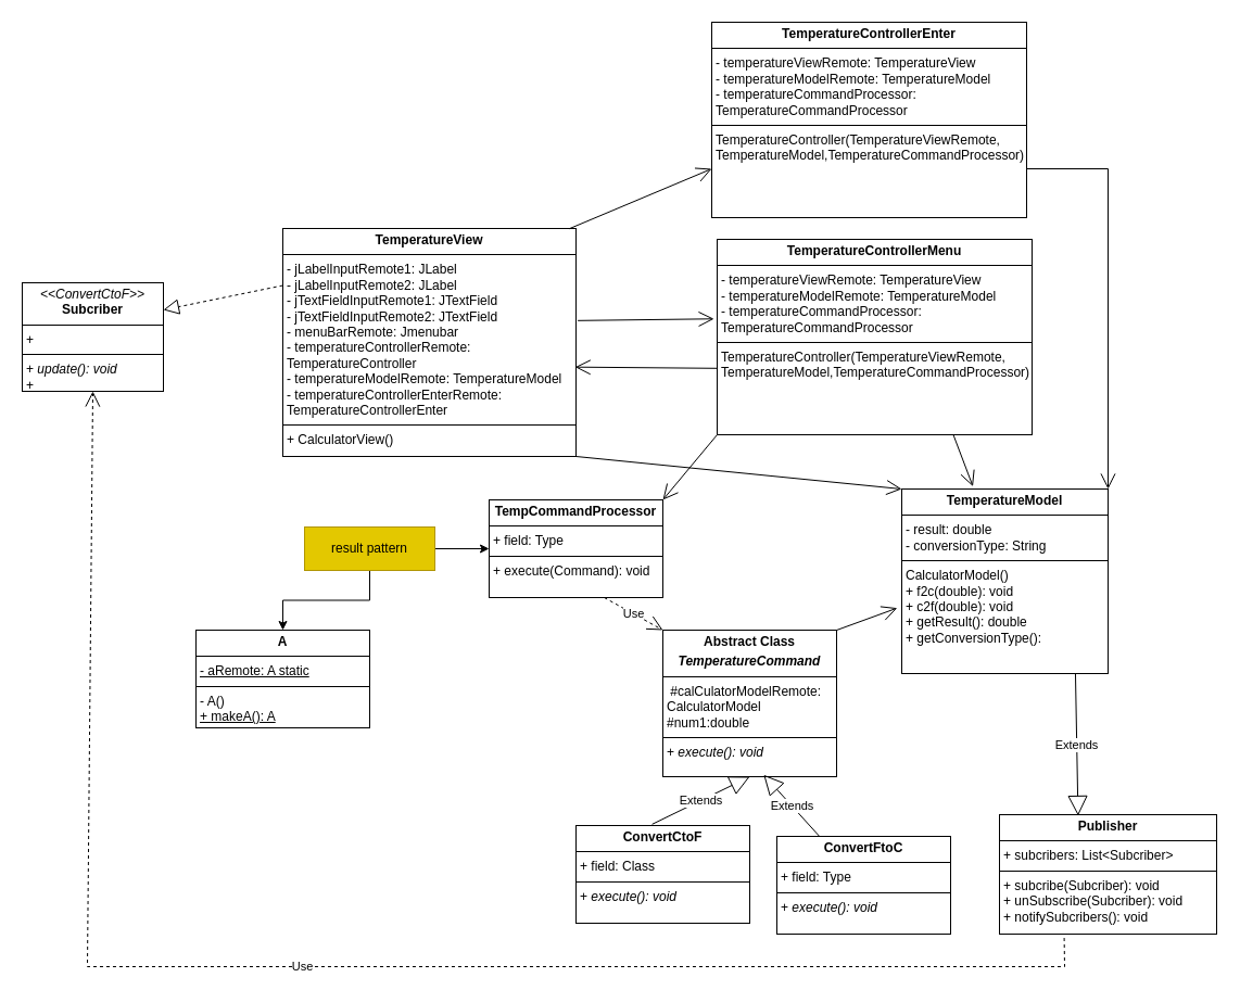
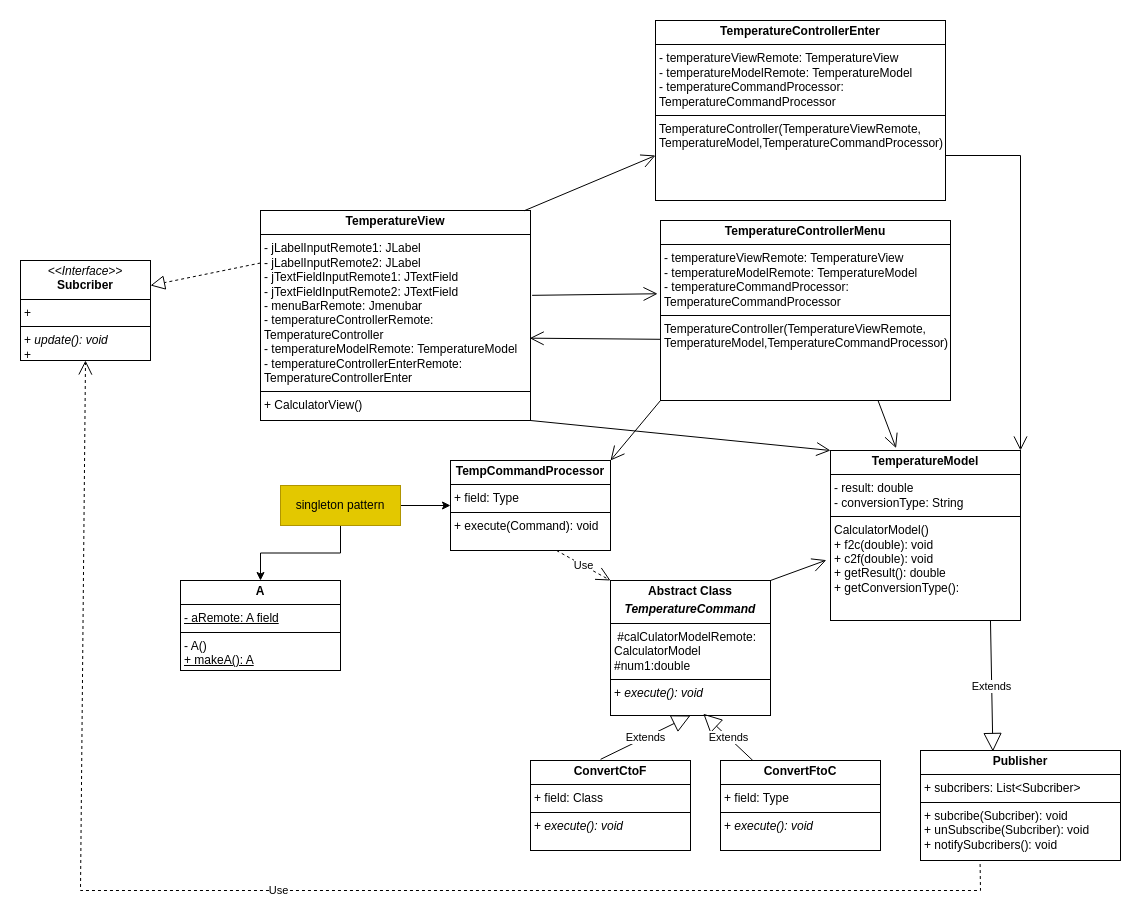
  <mxCell id="0" />
  <mxCell id="1" parent="0" />
  <mxCell id="2" value="Text" style="text;html=1;align=center;verticalAlign=middle;resizable=0;points=[];autosize=1;strokeColor=none;fillColor=none;" parent="1" vertex="1"><mxGeometry x="325" y="365" width="50" height="30" as="geometry" /></mxCell>
  <mxCell id="3" value="&lt;p style=&quot;margin:0px;margin-top:4px;text-align:center;&quot;&gt;&lt;b&gt;TemperatureControllerMenu&lt;/b&gt;&lt;/p&gt;&lt;hr size=&quot;1&quot; style=&quot;border-style:solid;&quot;&gt;&lt;p style=&quot;margin:0px;margin-left:4px;&quot;&gt;- temperatureViewRemote: TemperatureView&lt;/p&gt;&lt;p style=&quot;margin:0px;margin-left:4px;&quot;&gt;- temperatureModelRemote: TemperatureModel&lt;/p&gt;&lt;p style=&quot;margin:0px;margin-left:4px;&quot;&gt;- temperatureCommandProcessor: TemperatureCommandProcessor&lt;/p&gt;&lt;hr size=&quot;1&quot; style=&quot;border-style:solid;&quot;&gt;&lt;p style=&quot;margin:0px;margin-left:4px;&quot;&gt;TemperatureController(TemperatureViewRemote,&lt;/p&gt;&lt;p style=&quot;margin:0px;margin-left:4px;&quot;&gt;TemperatureModel,TemperatureCommandProcessor)&lt;/p&gt;&lt;p style=&quot;margin: 0px 0px 0px 4px;&quot;&gt;&lt;br&gt;&lt;/p&gt;" style="verticalAlign=top;align=left;overflow=fill;html=1;whiteSpace=wrap;" parent="1" vertex="1"><mxGeometry x="660" y="220" width="290" height="180" as="geometry" /></mxCell>
  <mxCell id="4" value="" style="group" parent="1" connectable="0" vertex="1"><mxGeometry x="810" y="450" width="210" height="180" as="geometry" /></mxCell>
  <mxCell id="5" value="&lt;p style=&quot;margin:0px;margin-top:4px;text-align:center;&quot;&gt;&lt;span style=&quot;text-align: left;&quot;&gt;&lt;b&gt;TemperatureModel&lt;/b&gt;&lt;/span&gt;&lt;br&gt;&lt;/p&gt;&lt;hr size=&quot;1&quot; style=&quot;border-style:solid;&quot;&gt;&lt;p style=&quot;margin:0px;margin-left:4px;&quot;&gt;- result: double&lt;/p&gt;&lt;p style=&quot;margin:0px;margin-left:4px;&quot;&gt;- conversionType: String&lt;/p&gt;&lt;hr size=&quot;1&quot; style=&quot;border-style:solid;&quot;&gt;&lt;p style=&quot;margin:0px;margin-left:4px;&quot;&gt;CalculatorModel()&lt;/p&gt;&lt;p style=&quot;margin:0px;margin-left:4px;&quot;&gt;+ f2c(double): void&lt;/p&gt;&lt;p style=&quot;margin:0px;margin-left:4px;&quot;&gt;+ c2f(double): void&lt;/p&gt;&lt;p style=&quot;margin:0px;margin-left:4px;&quot;&gt;+ getResult(): double&lt;/p&gt;&lt;p style=&quot;margin:0px;margin-left:4px;&quot;&gt;+ getConversionType():&amp;nbsp;&lt;/p&gt;&lt;p style=&quot;margin: 0px 0px 0px 4px;&quot;&gt;&lt;br&gt;&lt;/p&gt;" style="verticalAlign=top;align=left;overflow=fill;html=1;whiteSpace=wrap;" parent="4" vertex="1"><mxGeometry x="20" width="190" height="170" as="geometry" /></mxCell>
  <mxCell id="6" value="&lt;p style=&quot;margin:0px;margin-top:4px;text-align:center;&quot;&gt;&lt;b&gt;TemperatureView&lt;/b&gt;&lt;/p&gt;&lt;hr size=&quot;1&quot; style=&quot;border-style:solid;&quot;&gt;&lt;p style=&quot;margin:0px;margin-left:4px;&quot;&gt;- jLabelInputRemote1: JLabel&lt;/p&gt;&lt;p style=&quot;margin: 0px 0px 0px 4px;&quot;&gt;- jLabelInputRemote2: JLabel&lt;/p&gt;&lt;p style=&quot;margin:0px;margin-left:4px;&quot;&gt;&lt;span style=&quot;background-color: initial;&quot;&gt;- jTextFieldInputRemote1: JTextField&lt;/span&gt;&lt;/p&gt;&lt;p style=&quot;margin:0px;margin-left:4px;&quot;&gt;- jTextFieldInputRemote2: JTextField&lt;/p&gt;&lt;p style=&quot;margin:0px;margin-left:4px;&quot;&gt;- menuBarRemote: Jmenubar&lt;/p&gt;&lt;p style=&quot;margin:0px;margin-left:4px;&quot;&gt;- temperatureControllerRemote: TemperatureController&lt;/p&gt;&lt;p style=&quot;margin:0px;margin-left:4px;&quot;&gt;- temperatureModelRemote: TemperatureModel&lt;/p&gt;&lt;p style=&quot;margin:0px;margin-left:4px;&quot;&gt;- temperatureControllerEnterRemote: TemperatureControllerEnter&lt;br&gt;&lt;/p&gt;&lt;hr size=&quot;1&quot; style=&quot;border-style:solid;&quot;&gt;&lt;p style=&quot;margin:0px;margin-left:4px;&quot;&gt;+ CalculatorView()&lt;/p&gt;" style="verticalAlign=top;align=left;overflow=fill;html=1;whiteSpace=wrap;" parent="1" vertex="1"><mxGeometry x="260" width="270" height="210" as="geometry" y="210" /></mxCell>
  <mxCell id="7" value="&lt;p style=&quot;margin:0px;margin-top:4px;text-align:center;&quot;&gt;&lt;b&gt;TempCommandProcessor&lt;/b&gt;&lt;/p&gt;&lt;hr size=&quot;1&quot; style=&quot;border-style:solid;&quot;&gt;&lt;p style=&quot;margin:0px;margin-left:4px;&quot;&gt;+ field: Type&lt;/p&gt;&lt;hr size=&quot;1&quot; style=&quot;border-style:solid;&quot;&gt;&lt;p style=&quot;margin:0px;margin-left:4px;&quot;&gt;+ execute(Command): void&lt;/p&gt;" style="verticalAlign=top;align=left;overflow=fill;html=1;whiteSpace=wrap;" parent="1" vertex="1"><mxGeometry x="450" y="460" width="160" height="90" as="geometry" /></mxCell>
  <mxCell id="8" value="&lt;p style=&quot;margin:0px;margin-top:4px;text-align:center;&quot;&gt;&lt;b&gt;Abstract Class&lt;/b&gt;&lt;/p&gt;&lt;p style=&quot;margin:0px;margin-top:4px;text-align:center;&quot;&gt;&lt;b&gt;&lt;i&gt;TemperatureCommand&lt;/i&gt;&lt;/b&gt;&lt;/p&gt;&lt;hr size=&quot;1&quot; style=&quot;border-style:solid;&quot;&gt;&lt;p style=&quot;margin:0px;margin-left:4px;&quot;&gt;&amp;nbsp;#calCulatorModelRemote: CalculatorModel&lt;/p&gt;&lt;p style=&quot;margin:0px;margin-left:4px;&quot;&gt;#num1:double&lt;/p&gt;&lt;hr size=&quot;1&quot; style=&quot;border-style:solid;&quot;&gt;&lt;p style=&quot;margin:0px;margin-left:4px;&quot;&gt;+ &lt;i&gt;execute(): void&lt;/i&gt;&lt;/p&gt;" style="verticalAlign=top;align=left;overflow=fill;html=1;whiteSpace=wrap;" parent="1" vertex="1"><mxGeometry x="610" y="580" width="160" height="135" as="geometry" /></mxCell>
  <mxCell id="9" value="&lt;p style=&quot;margin:0px;margin-top:4px;text-align:center;&quot;&gt;&lt;b&gt;ConvertCtoF&lt;/b&gt;&lt;/p&gt;&lt;hr size=&quot;1&quot; style=&quot;border-style:solid;&quot;&gt;&lt;p style=&quot;margin:0px;margin-left:4px;&quot;&gt;+ field: Class&lt;/p&gt;&lt;hr size=&quot;1&quot; style=&quot;border-style:solid;&quot;&gt;&lt;p style=&quot;margin:0px;margin-left:4px;&quot;&gt;+&amp;nbsp;&lt;i&gt;execute(): void&lt;/i&gt;&lt;br&gt;&lt;/p&gt;" style="verticalAlign=top;align=left;overflow=fill;html=1;whiteSpace=wrap;" parent="1" vertex="1"><mxGeometry x="530" y="760" width="160" height="90" as="geometry" /></mxCell>
  <mxCell id="10" value="Extends" style="endArrow=block;endSize=16;endFill=0;html=1;rounded=0;exitX=0.438;exitY=-0.013;exitDx=0;exitDy=0;exitPerimeter=0;entryX=0.5;entryY=1;entryDx=0;entryDy=0;" parent="1" source="9" target="8" edge="1"><mxGeometry width="160" relative="1" as="geometry"><mxPoint x="440" y="580" as="sourcePoint" /><mxPoint x="600" y="580" as="targetPoint" /></mxGeometry></mxCell>
- <mxCell id="11" value="&lt;p style=&quot;margin:0px;margin-top:4px;text-align:center;&quot;&gt;&lt;b&gt;ConvertFtoC&lt;/b&gt;&lt;/p&gt;&lt;hr size=&quot;1&quot; style=&quot;border-style:solid;&quot;&gt;&lt;p style=&quot;margin:0px;margin-left:4px;&quot;&gt;+ field: Type&lt;/p&gt;&lt;hr size=&quot;1&quot; style=&quot;border-style:solid;&quot;&gt;&lt;p style=&quot;margin:0px;margin-left:4px;&quot;&gt;+&amp;nbsp;&lt;i&gt;execute(): void&lt;/i&gt;&lt;br&gt;&lt;/p&gt;" style="verticalAlign=top;align=left;overflow=fill;html=1;whiteSpace=wrap;" parent="1" vertex="1"><mxGeometry x="715" y="770" width="160" height="90" as="geometry" /></mxCell>
+ <mxCell id="11" value="&lt;p style=&quot;margin:0px;margin-top:4px;text-align:center;&quot;&gt;&lt;b&gt;ConvertFtoC&lt;/b&gt;&lt;/p&gt;&lt;hr size=&quot;1&quot; style=&quot;border-style:solid;&quot;&gt;&lt;p style=&quot;margin:0px;margin-left:4px;&quot;&gt;+ field: Type&lt;/p&gt;&lt;hr size=&quot;1&quot; style=&quot;border-style:solid;&quot;&gt;&lt;p style=&quot;margin:0px;margin-left:4px;&quot;&gt;+&amp;nbsp;&lt;i&gt;execute(): void&lt;/i&gt;&lt;br&gt;&lt;/p&gt;" style="verticalAlign=top;align=left;overflow=fill;html=1;whiteSpace=wrap;" parent="1" vertex="1"><mxGeometry x="720" y="760" width="160" height="90" as="geometry" /></mxCell>
  <mxCell id="12" value="Extends" style="endArrow=block;endSize=16;endFill=0;html=1;rounded=0;entryX=0.58;entryY=0.987;entryDx=0;entryDy=0;entryPerimeter=0;" parent="1" source="11" target="8" edge="1"><mxGeometry width="160" relative="1" as="geometry"><mxPoint x="440" y="580" as="sourcePoint" /><mxPoint x="600" y="580" as="targetPoint" /></mxGeometry></mxCell>
  <mxCell id="13" style="edgeStyle=orthogonalEdgeStyle;rounded=0;orthogonalLoop=1;jettySize=auto;html=1;" parent="1" source="15" target="7" edge="1"><mxGeometry relative="1" as="geometry" /></mxCell>
  <mxCell id="14" style="edgeStyle=orthogonalEdgeStyle;rounded=0;orthogonalLoop=1;jettySize=auto;html=1;" parent="1" source="15" target="16" edge="1"><mxGeometry relative="1" as="geometry" /></mxCell>
- <mxCell id="15" value="result pattern" style="whiteSpace=wrap;html=1;fillColor=#e3c800;fontColor=#000000;strokeColor=#B09500;" parent="1" vertex="1"><mxGeometry x="280" y="485" width="120" height="40" as="geometry" /></mxCell>
- <mxCell id="16" value="&lt;p style=&quot;margin:0px;margin-top:4px;text-align:center;&quot;&gt;&lt;b&gt;A&lt;/b&gt;&lt;/p&gt;&lt;hr size=&quot;1&quot; style=&quot;border-style:solid;&quot;&gt;&lt;p style=&quot;margin:0px;margin-left:4px;&quot;&gt;&lt;u&gt;- aRemote: A static&lt;/u&gt;&lt;/p&gt;&lt;hr size=&quot;1&quot; style=&quot;border-style:solid;&quot;&gt;&lt;p style=&quot;margin:0px;margin-left:4px;&quot;&gt;- A()&lt;/p&gt;&lt;p style=&quot;margin:0px;margin-left:4px;&quot;&gt;&lt;u&gt;+ makeA(): A&lt;/u&gt;&lt;/p&gt;" style="verticalAlign=top;align=left;overflow=fill;html=1;whiteSpace=wrap;" parent="1" vertex="1"><mxGeometry x="180" y="580" width="160" height="90" as="geometry" /></mxCell>
+ <mxCell id="15" value="singleton pattern" style="whiteSpace=wrap;html=1;fillColor=#e3c800;fontColor=#000000;strokeColor=#B09500;" parent="1" vertex="1"><mxGeometry x="280" y="485" width="120" height="40" as="geometry" /></mxCell>
+ <mxCell id="16" value="&lt;p style=&quot;margin:0px;margin-top:4px;text-align:center;&quot;&gt;&lt;b&gt;A&lt;/b&gt;&lt;/p&gt;&lt;hr size=&quot;1&quot; style=&quot;border-style:solid;&quot;&gt;&lt;p style=&quot;margin:0px;margin-left:4px;&quot;&gt;&lt;u&gt;- aRemote: A field&lt;/u&gt;&lt;/p&gt;&lt;hr size=&quot;1&quot; style=&quot;border-style:solid;&quot;&gt;&lt;p style=&quot;margin:0px;margin-left:4px;&quot;&gt;- A()&lt;/p&gt;&lt;p style=&quot;margin:0px;margin-left:4px;&quot;&gt;&lt;u&gt;+ makeA(): A&lt;/u&gt;&lt;/p&gt;" style="verticalAlign=top;align=left;overflow=fill;html=1;whiteSpace=wrap;" parent="1" vertex="1"><mxGeometry x="180" y="580" width="160" height="90" as="geometry" /></mxCell>
  <mxCell id="17" value="" style="endArrow=open;endFill=1;endSize=12;html=1;rounded=0;entryX=0.997;entryY=0.608;entryDx=0;entryDy=0;entryPerimeter=0;exitX=-0.001;exitY=0.66;exitDx=0;exitDy=0;exitPerimeter=0;" parent="1" source="3" target="6" edge="1"><mxGeometry width="160" relative="1" as="geometry"><mxPoint x="650" y="330" as="sourcePoint" /><mxPoint x="810" y="330" as="targetPoint" /></mxGeometry></mxCell>
  <mxCell id="18" value="Use" style="endArrow=open;endSize=12;dashed=1;html=1;rounded=0;entryX=0;entryY=0;entryDx=0;entryDy=0;" parent="1" target="8" edge="1"><mxGeometry width="160" relative="1" as="geometry"><mxPoint x="556" y="550" as="sourcePoint" /><mxPoint x="580" y="530" as="targetPoint" /></mxGeometry></mxCell>
  <mxCell id="19" value="" style="endArrow=open;endFill=1;endSize=12;html=1;rounded=0;exitX=1.006;exitY=0.404;exitDx=0;exitDy=0;exitPerimeter=0;entryX=-0.01;entryY=0.407;entryDx=0;entryDy=0;entryPerimeter=0;" parent="1" source="6" target="3" edge="1"><mxGeometry width="160" relative="1" as="geometry"><mxPoint x="540" y="290" as="sourcePoint" /><mxPoint x="700" y="290" as="targetPoint" /></mxGeometry></mxCell>
  <mxCell id="20" value="" style="endArrow=open;endFill=1;endSize=12;html=1;rounded=0;exitX=1;exitY=1;exitDx=0;exitDy=0;" parent="1" source="6" edge="1"><mxGeometry width="160" relative="1" as="geometry"><mxPoint x="542" y="305" as="sourcePoint" /><mxPoint x="830" y="450" as="targetPoint" /></mxGeometry></mxCell>
  <mxCell id="21" value="" style="endArrow=open;endFill=1;endSize=12;html=1;rounded=0;exitX=0.75;exitY=1;exitDx=0;exitDy=0;entryX=0.345;entryY=-0.014;entryDx=0;entryDy=0;entryPerimeter=0;" parent="1" source="3" target="5" edge="1"><mxGeometry width="160" relative="1" as="geometry"><mxPoint x="542" y="305" as="sourcePoint" /><mxPoint x="667" y="303" as="targetPoint" /></mxGeometry></mxCell>
  <mxCell id="22" value="" style="endArrow=open;endFill=1;endSize=12;html=1;rounded=0;exitX=0;exitY=1;exitDx=0;exitDy=0;entryX=1;entryY=0;entryDx=0;entryDy=0;" parent="1" source="3" target="7" edge="1"><mxGeometry width="160" relative="1" as="geometry"><mxPoint x="888" y="410" as="sourcePoint" /><mxPoint x="906" y="458" as="targetPoint" /></mxGeometry></mxCell>
  <mxCell id="23" value="" style="endArrow=open;endFill=1;endSize=12;html=1;rounded=0;exitX=1;exitY=0;exitDx=0;exitDy=0;entryX=-0.022;entryY=0.645;entryDx=0;entryDy=0;entryPerimeter=0;" parent="1" source="8" target="5" edge="1"><mxGeometry width="160" relative="1" as="geometry"><mxPoint x="887" y="410" as="sourcePoint" /><mxPoint x="906" y="458" as="targetPoint" /></mxGeometry></mxCell>
  <mxCell id="24" value="&lt;p style=&quot;margin:0px;margin-top:4px;text-align:center;&quot;&gt;&lt;b&gt;TemperatureControllerEnter&lt;/b&gt;&lt;/p&gt;&lt;hr size=&quot;1&quot; style=&quot;border-style:solid;&quot;&gt;&lt;p style=&quot;margin:0px;margin-left:4px;&quot;&gt;- temperatureViewRemote: TemperatureView&lt;/p&gt;&lt;p style=&quot;margin:0px;margin-left:4px;&quot;&gt;- temperatureModelRemote: TemperatureModel&lt;/p&gt;&lt;p style=&quot;margin:0px;margin-left:4px;&quot;&gt;- temperatureCommandProcessor: TemperatureCommandProcessor&lt;/p&gt;&lt;hr size=&quot;1&quot; style=&quot;border-style:solid;&quot;&gt;&lt;p style=&quot;margin:0px;margin-left:4px;&quot;&gt;TemperatureController(TemperatureViewRemote,&lt;/p&gt;&lt;p style=&quot;margin:0px;margin-left:4px;&quot;&gt;TemperatureModel,TemperatureCommandProcessor)&lt;/p&gt;&lt;p style=&quot;margin: 0px 0px 0px 4px;&quot;&gt;&lt;br&gt;&lt;/p&gt;" style="verticalAlign=top;align=left;overflow=fill;html=1;whiteSpace=wrap;" parent="1" vertex="1"><mxGeometry x="655" y="20" width="290" height="180" as="geometry" /></mxCell>
  <mxCell id="25" value="" style="endArrow=open;endFill=1;endSize=12;html=1;rounded=0;exitX=0.977;exitY=0.001;exitDx=0;exitDy=0;exitPerimeter=0;entryX=0;entryY=0.75;entryDx=0;entryDy=0;" edge="1" parent="1" source="6" target="24"><mxGeometry width="160" relative="1" as="geometry"><mxPoint x="542" y="305" as="sourcePoint" /><mxPoint x="667" y="303" as="targetPoint" /></mxGeometry></mxCell>
  <mxCell id="26" value="" style="endArrow=open;endFill=1;endSize=12;html=1;rounded=0;exitX=1;exitY=0.75;exitDx=0;exitDy=0;entryX=1;entryY=0;entryDx=0;entryDy=0;" edge="1" parent="1" source="24" target="5"><mxGeometry width="160" relative="1" as="geometry"><mxPoint x="534" y="220" as="sourcePoint" /><mxPoint x="665" y="165" as="targetPoint" /><Array as="points"><mxPoint x="1020" y="155" /></Array></mxGeometry></mxCell>
- <mxCell id="27" value="&lt;p style=&quot;margin:0px;margin-top:4px;text-align:center;&quot;&gt;&lt;i&gt;&amp;lt;&amp;lt;ConvertCtoF&amp;gt;&amp;gt;&lt;/i&gt;&lt;br&gt;&lt;b&gt;Subcriber&lt;/b&gt;&lt;/p&gt;&lt;hr size=&quot;1&quot; style=&quot;border-style:solid;&quot;&gt;&lt;p style=&quot;margin:0px;margin-left:4px;&quot;&gt;+&amp;nbsp;&amp;nbsp;&lt;/p&gt;&lt;hr size=&quot;1&quot; style=&quot;border-style:solid;&quot;&gt;&lt;p style=&quot;margin:0px;margin-left:4px;&quot;&gt;+&lt;i&gt; update(): void&lt;/i&gt;&lt;br&gt;+&lt;/p&gt;" style="verticalAlign=top;align=left;overflow=fill;html=1;whiteSpace=wrap;" vertex="1" parent="1"><mxGeometry x="20" y="260" width="130" height="100" as="geometry" /></mxCell>
+ <mxCell id="27" value="&lt;p style=&quot;margin:0px;margin-top:4px;text-align:center;&quot;&gt;&lt;i&gt;&amp;lt;&amp;lt;Interface&amp;gt;&amp;gt;&lt;/i&gt;&lt;br&gt;&lt;b&gt;Subcriber&lt;/b&gt;&lt;/p&gt;&lt;hr size=&quot;1&quot; style=&quot;border-style:solid;&quot;&gt;&lt;p style=&quot;margin:0px;margin-left:4px;&quot;&gt;+&amp;nbsp;&amp;nbsp;&lt;/p&gt;&lt;hr size=&quot;1&quot; style=&quot;border-style:solid;&quot;&gt;&lt;p style=&quot;margin:0px;margin-left:4px;&quot;&gt;+&lt;i&gt; update(): void&lt;/i&gt;&lt;br&gt;+&lt;/p&gt;" style="verticalAlign=top;align=left;overflow=fill;html=1;whiteSpace=wrap;" vertex="1" parent="1"><mxGeometry x="20" y="260" width="130" height="100" as="geometry" /></mxCell>
  <mxCell id="28" value="" style="endArrow=block;dashed=1;endFill=0;endSize=12;html=1;rounded=0;entryX=1;entryY=0.25;entryDx=0;entryDy=0;exitX=0;exitY=0.25;exitDx=0;exitDy=0;" edge="1" parent="1" source="6" target="27"><mxGeometry width="160" relative="1" as="geometry"><mxPoint x="590" y="560" as="sourcePoint" /><mxPoint x="750" y="560" as="targetPoint" /></mxGeometry></mxCell>
  <mxCell id="29" value="&lt;p style=&quot;margin:0px;margin-top:4px;text-align:center;&quot;&gt;&lt;b&gt;Publisher&lt;/b&gt;&lt;/p&gt;&lt;hr size=&quot;1&quot; style=&quot;border-style:solid;&quot;&gt;&lt;p style=&quot;margin:0px;margin-left:4px;&quot;&gt;+ subcribers: List&amp;lt;Subcriber&amp;gt;&lt;/p&gt;&lt;hr size=&quot;1&quot; style=&quot;border-style:solid;&quot;&gt;&lt;p style=&quot;margin:0px;margin-left:4px;&quot;&gt;+ subcribe(Subcriber): void&lt;/p&gt;&lt;p style=&quot;margin:0px;margin-left:4px;&quot;&gt;+ unSubscribe(Subcriber): void&lt;/p&gt;&lt;p style=&quot;margin:0px;margin-left:4px;&quot;&gt;+ notifySubcribers(): void&lt;/p&gt;" style="verticalAlign=top;align=left;overflow=fill;html=1;whiteSpace=wrap;" vertex="1" parent="1"><mxGeometry x="920" y="750" width="200" height="110" as="geometry" /></mxCell>
  <mxCell id="30" value="Extends" style="endArrow=block;endSize=16;endFill=0;html=1;rounded=0;entryX=0.362;entryY=0.009;entryDx=0;entryDy=0;exitX=0.842;exitY=1;exitDx=0;exitDy=0;exitPerimeter=0;entryPerimeter=0;" edge="1" parent="1" source="5" target="29"><mxGeometry width="160" relative="1" as="geometry"><mxPoint x="762" y="770" as="sourcePoint" /><mxPoint x="713" y="723" as="targetPoint" /></mxGeometry></mxCell>
  <mxCell id="31" value="Use" style="endArrow=open;endSize=12;dashed=1;html=1;rounded=0;exitX=0.298;exitY=1.032;exitDx=0;exitDy=0;exitPerimeter=0;entryX=0.5;entryY=1;entryDx=0;entryDy=0;" edge="1" parent="1" source="29" target="27"><mxGeometry width="160" relative="1" as="geometry"><mxPoint x="630" y="940" as="sourcePoint" /><mxPoint x="790" y="940" as="targetPoint" /><Array as="points"><mxPoint x="980" y="890" /><mxPoint x="80" y="890" /></Array></mxGeometry></mxCell>
